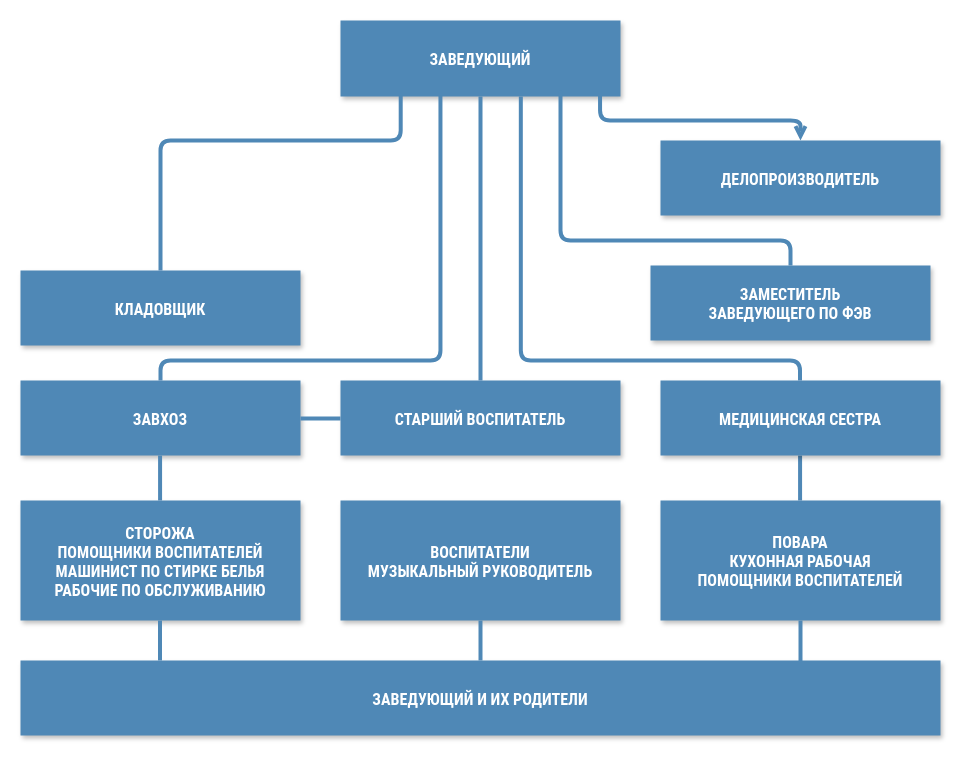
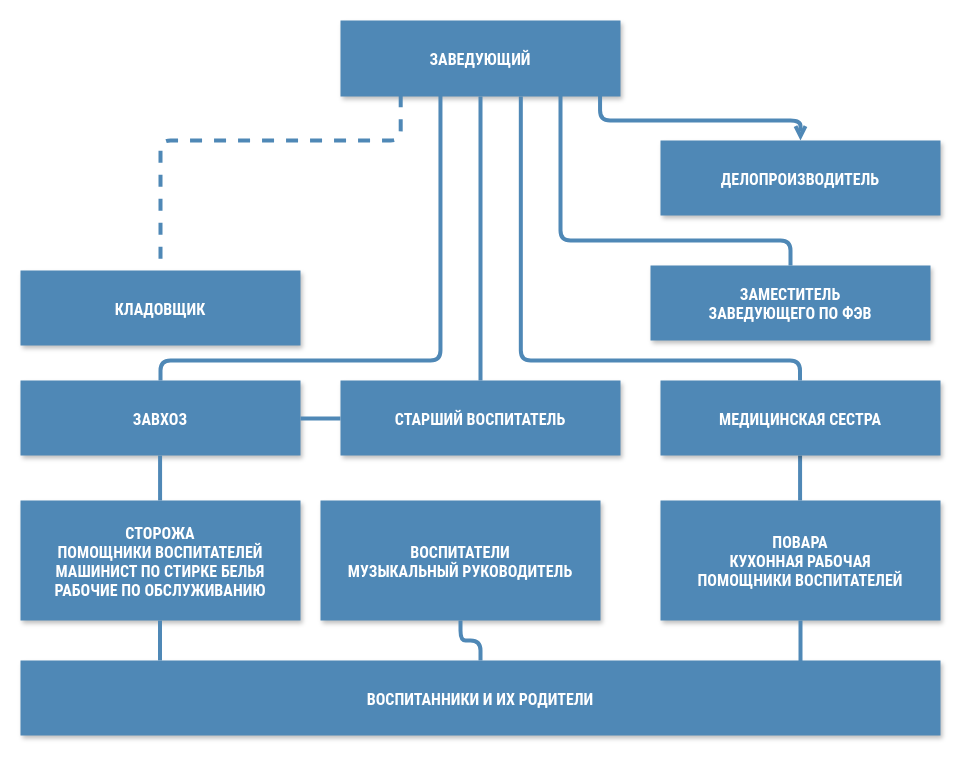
  <mxCell id="0" />
  <mxCell id="1" parent="0" />
  <mxCell id="2" value="ЗАВЕДУЮЩИЙ" style="strokeColor=none;shadow=1;gradientColor=none;fontStyle=1;fontColor=#FFFFFF;fontSize=16;fontFamily=Roboto Condensed;fontSource=https%3A%2F%2Ffonts.googleapis.com%2Fcss%3Ffamily%3DRoboto%2BCondensed;fillColor=#4F88B6;" parent="1" vertex="1"><mxGeometry x="340" y="20" width="280" height="76" as="geometry" /></mxCell>
  <mxCell id="3" value="КЛАДОВЩИК" style="strokeColor=none;shadow=1;gradientColor=none;fontStyle=1;fontColor=#FFFFFF;fontSize=16;fontFamily=Roboto Condensed;fontSource=https%3A%2F%2Ffonts.googleapis.com%2Fcss%3Ffamily%3DRoboto%2BCondensed;fillColor=#4F88B6;" parent="1" vertex="1"><mxGeometry x="20" y="270" width="280" height="75" as="geometry" /></mxCell>
  <mxCell id="4" value="ЗАВХОЗ" style="strokeColor=none;shadow=1;gradientColor=none;fontStyle=1;fontColor=#FFFFFF;fontSize=16;fontFamily=Roboto Condensed;fontSource=https%3A%2F%2Ffonts.googleapis.com%2Fcss%3Ffamily%3DRoboto%2BCondensed;fillColor=#4F88B6;" parent="1" vertex="1"><mxGeometry x="20" y="380" width="280" height="75" as="geometry" /></mxCell>
  <mxCell id="5" value="СТАРШИЙ ВОСПИТАТЕЛЬ" style="strokeColor=none;shadow=1;gradientColor=none;fontStyle=1;fontColor=#FFFFFF;fontSize=16;fontFamily=Roboto Condensed;fontSource=https%3A%2F%2Ffonts.googleapis.com%2Fcss%3Ffamily%3DRoboto%2BCondensed;fillColor=#4F88B6;" parent="1" vertex="1"><mxGeometry x="340" y="380" width="280" height="75" as="geometry" /></mxCell>
- <mxCell id="6" value="ВОСПИТАТЕЛИ&#10;МУЗЫКАЛЬНЫЙ РУКОВОДИТЕЛЬ" style="strokeColor=none;shadow=1;gradientColor=none;fontStyle=1;fontColor=#FFFFFF;fontSize=16;fontFamily=Roboto Condensed;fontSource=https%3A%2F%2Ffonts.googleapis.com%2Fcss%3Ffamily%3DRoboto%2BCondensed;fillColor=#4F88B6;" parent="1" vertex="1"><mxGeometry x="340" y="500" width="280" height="120" as="geometry" /></mxCell>
+ <mxCell id="6" value="ВОСПИТАТЕЛИ&#10;МУЗЫКАЛЬНЫЙ РУКОВОДИТЕЛЬ" style="strokeColor=none;shadow=1;gradientColor=none;fontStyle=1;fontColor=#FFFFFF;fontSize=16;fontFamily=Roboto Condensed;fontSource=https%3A%2F%2Ffonts.googleapis.com%2Fcss%3Ffamily%3DRoboto%2BCondensed;fillColor=#4F88B6;" parent="1" vertex="1"><mxGeometry x="320" y="500" width="280" height="120" as="geometry" /></mxCell>
  <mxCell id="7" value="ДЕЛОПРОИЗВОДИТЕЛЬ" style="strokeColor=none;shadow=1;gradientColor=none;fontStyle=1;fontColor=#FFFFFF;fontSize=16;fontFamily=Roboto Condensed;fontSource=https%3A%2F%2Ffonts.googleapis.com%2Fcss%3Ffamily%3DRoboto%2BCondensed;fillColor=#4F88B6;" parent="1" vertex="1"><mxGeometry x="660" y="140" width="280" height="75" as="geometry" /></mxCell>
  <mxCell id="8" value="ЗАМЕСТИТЕЛЬ&#10;ЗАВЕДУЮЩЕГО ПО ФЭВ" style="strokeColor=none;shadow=1;gradientColor=none;fontStyle=1;fontColor=#FFFFFF;fontSize=16;fontFamily=Roboto Condensed;fontSource=https%3A%2F%2Ffonts.googleapis.com%2Fcss%3Ffamily%3DRoboto%2BCondensed;fillColor=#4F88B6;" parent="1" vertex="1"><mxGeometry x="650" y="265" width="280" height="75" as="geometry" /></mxCell>
- <mxCell id="9" value="ЗАВЕДУЮЩИЙ И ИХ РОДИТЕЛИ" style="strokeColor=none;shadow=1;gradientColor=none;fontStyle=1;fontColor=#FFFFFF;fontSize=16;fontFamily=Roboto Condensed;fontSource=https%3A%2F%2Ffonts.googleapis.com%2Fcss%3Ffamily%3DRoboto%2BCondensed;fillColor=#4F88B6;" parent="1" vertex="1"><mxGeometry x="20" y="660" width="920" height="75" as="geometry" /></mxCell>
- <mxCell id="10" value="" style="edgeStyle=elbowEdgeStyle;elbow=vertical;strokeWidth=4;endArrow=none;endFill=0;fontStyle=1;entryX=0.5;entryY=0;entryDx=0;entryDy=0;strokeColor=#4F88B6;exitX=0.215;exitY=0.984;exitDx=0;exitDy=0;exitPerimeter=0;" parent="1" source="2" target="3" edge="1"><mxGeometry x="22" y="165.5" width="100" height="100" as="geometry"><mxPoint x="360" y="98" as="sourcePoint" /><mxPoint x="142" y="155.5" as="targetPoint" /><Array as="points"><mxPoint x="310" y="140" /></Array></mxGeometry></mxCell>
+ <mxCell id="9" value="ВОСПИТАННИКИ И ИХ РОДИТЕЛИ" style="strokeColor=none;shadow=1;gradientColor=none;fontStyle=1;fontColor=#FFFFFF;fontSize=16;fontFamily=Roboto Condensed;fontSource=https%3A%2F%2Ffonts.googleapis.com%2Fcss%3Ffamily%3DRoboto%2BCondensed;fillColor=#4F88B6;" parent="1" vertex="1"><mxGeometry x="20" y="660" width="920" height="75" as="geometry" /></mxCell>
+ <mxCell id="10" value="" style="edgeStyle=elbowEdgeStyle;elbow=vertical;strokeWidth=4;endArrow=none;endFill=0;fontStyle=1;entryX=0.5;entryY=0;entryDx=0;entryDy=0;strokeColor=#4F88B6;exitX=0.215;exitY=0.984;exitDx=0;exitDy=0;exitPerimeter=0;dashed=1;" parent="1" source="2" target="3" edge="1"><mxGeometry x="22" y="165.5" width="100" height="100" as="geometry"><mxPoint x="360" y="98" as="sourcePoint" /><mxPoint x="142" y="155.5" as="targetPoint" /><Array as="points"><mxPoint x="310" y="140" /></Array></mxGeometry></mxCell>
  <mxCell id="11" value="" style="edgeStyle=elbowEdgeStyle;elbow=vertical;strokeWidth=4;endArrow=none;endFill=0;fontStyle=1;strokeColor=#4F88B6;entryX=0.5;entryY=0;entryDx=0;entryDy=0;exitX=0.357;exitY=0.987;exitDx=0;exitDy=0;exitPerimeter=0;" parent="1" source="2" target="4" edge="1"><mxGeometry x="62" y="165.5" width="100" height="100" as="geometry"><mxPoint x="390" y="140" as="sourcePoint" /><mxPoint x="-98" y="-134.5" as="targetPoint" /><Array as="points"><mxPoint x="280" y="360" /><mxPoint x="310" y="360" /></Array></mxGeometry></mxCell>
  <mxCell id="12" value="" style="edgeStyle=elbowEdgeStyle;elbow=vertical;strokeWidth=4;endArrow=none;endFill=0;fontStyle=1;strokeColor=#4F88B6;" parent="1" source="5" target="4" edge="1"><mxGeometry x="190" y="165.5" width="100" height="100" as="geometry"><mxPoint x="-70" y="-34.5" as="sourcePoint" /><mxPoint x="30" y="-134.5" as="targetPoint" /></mxGeometry></mxCell>
  <mxCell id="13" value="" style="elbow=vertical;strokeWidth=4;endArrow=none;endFill=0;fontStyle=1;strokeColor=#4F88B6;exitX=0.5;exitY=1;exitDx=0;exitDy=0;" parent="1" source="2" target="5" edge="1"><mxGeometry x="22" y="165.5" width="100" height="100" as="geometry"><mxPoint x="480" y="215" as="sourcePoint" /><mxPoint x="512" y="230" as="targetPoint" /></mxGeometry></mxCell>
  <mxCell id="14" value="" style="edgeStyle=elbowEdgeStyle;elbow=vertical;strokeWidth=4;endArrow=none;endFill=0;fontStyle=1;exitX=0.5;exitY=1;exitDx=0;exitDy=0;entryX=0.5;entryY=0;entryDx=0;entryDy=0;strokeColor=#4F88B6;" parent="1" edge="1"><mxGeometry x="509.58" y="175.5" width="100" height="100" as="geometry"><mxPoint x="799.58" y="455" as="sourcePoint" /><mxPoint x="799.58" y="500" as="targetPoint" /><Array as="points"><mxPoint x="839.58" y="470" /></Array></mxGeometry></mxCell>
  <mxCell id="15" value="" style="edgeStyle=elbowEdgeStyle;elbow=vertical;strokeWidth=4;endArrow=none;endFill=0;fontStyle=1;exitX=0.5;exitY=1;exitDx=0;exitDy=0;entryX=0.5;entryY=0;entryDx=0;entryDy=0;strokeColor=#4F88B6;" parent="1" edge="1"><mxGeometry x="-130.42" y="175.5" width="100" height="100" as="geometry"><mxPoint x="159.58" y="455" as="sourcePoint" /><mxPoint x="159.58" y="500" as="targetPoint" /><Array as="points"><mxPoint x="199.58" y="470" /></Array></mxGeometry></mxCell>
  <mxCell id="16" value="МЕДИЦИНСКАЯ СЕСТРА" style="strokeColor=none;shadow=1;gradientColor=none;fontStyle=1;fontColor=#FFFFFF;fontSize=16;fontFamily=Roboto Condensed;fontSource=https%3A%2F%2Ffonts.googleapis.com%2Fcss%3Ffamily%3DRoboto%2BCondensed;fillColor=#4F88B6;" vertex="1" parent="1"><mxGeometry x="660" y="380" width="280" height="75" as="geometry" /></mxCell>
  <mxCell id="17" value="ПОВАРА&#10;КУХОННАЯ РАБОЧАЯ&#10;ПОМОЩНИКИ ВОСПИТАТЕЛЕЙ" style="strokeColor=none;shadow=1;gradientColor=none;fontStyle=1;fontColor=#FFFFFF;fontSize=16;fontFamily=Roboto Condensed;fontSource=https%3A%2F%2Ffonts.googleapis.com%2Fcss%3Ffamily%3DRoboto%2BCondensed;fillColor=#4F88B6;" vertex="1" parent="1"><mxGeometry x="660" y="500" width="280" height="120" as="geometry" /></mxCell>
  <mxCell id="18" value="СТОРОЖА&#10;ПОМОЩНИКИ ВОСПИТАТЕЛЕЙ&#10;МАШИНИСТ ПО СТИРКЕ БЕЛЬЯ&#10;РАБОЧИЕ ПО ОБСЛУЖИВАНИЮ" style="strokeColor=none;shadow=1;gradientColor=none;fontStyle=1;fontColor=#FFFFFF;fontSize=16;fontFamily=Roboto Condensed;fontSource=https%3A%2F%2Ffonts.googleapis.com%2Fcss%3Ffamily%3DRoboto%2BCondensed;fillColor=#4F88B6;" vertex="1" parent="1"><mxGeometry x="20" y="500" width="280" height="120" as="geometry" /></mxCell>
  <mxCell id="19" value="" style="edgeStyle=elbowEdgeStyle;elbow=vertical;strokeWidth=4;endArrow=none;endFill=0;fontStyle=1;entryX=0.5;entryY=0;entryDx=0;entryDy=0;strokeColor=#4F88B6;exitX=0.644;exitY=0.999;exitDx=0;exitDy=0;exitPerimeter=0;" edge="1" parent="1" source="2"><mxGeometry x="509.5" y="55.5" width="100" height="100" as="geometry"><mxPoint x="519" y="120" as="sourcePoint" /><mxPoint x="799.5" y="380" as="targetPoint" /><Array as="points"><mxPoint x="660" y="360" /><mxPoint x="839.5" y="350" /></Array></mxGeometry></mxCell>
  <mxCell id="20" value="" style="edgeStyle=elbowEdgeStyle;elbow=vertical;strokeWidth=4;endArrow=none;endFill=0;fontStyle=1;strokeColor=#4F88B6;" edge="1" parent="1"><mxGeometry x="-351.5" y="235.5" width="100" height="100" as="geometry"><mxPoint x="159.5" y="660" as="sourcePoint" /><mxPoint x="159.5" y="620" as="targetPoint" /><Array as="points" /></mxGeometry></mxCell>
  <mxCell id="21" value="" style="edgeStyle=elbowEdgeStyle;elbow=vertical;strokeWidth=4;endArrow=none;endFill=0;fontStyle=1;strokeColor=#4F88B6;" edge="1" parent="1" source="9" target="6"><mxGeometry x="-341.5" y="245.5" width="100" height="100" as="geometry"><mxPoint x="169.5" y="670" as="sourcePoint" /><mxPoint x="169.5" y="630" as="targetPoint" /><Array as="points" /></mxGeometry></mxCell>
  <mxCell id="22" value="" style="edgeStyle=elbowEdgeStyle;elbow=vertical;strokeWidth=4;endArrow=none;endFill=0;fontStyle=1;strokeColor=#4F88B6;" edge="1" parent="1" target="17"><mxGeometry x="-331.5" y="255.5" width="100" height="100" as="geometry"><mxPoint x="800" y="661" as="sourcePoint" /><mxPoint x="490" y="630" as="targetPoint" /><Array as="points" /></mxGeometry></mxCell>
  <mxCell id="23" value="" style="edgeStyle=elbowEdgeStyle;elbow=vertical;strokeWidth=4;endArrow=none;endFill=0;fontStyle=1;strokeColor=#4F88B6;entryX=0.5;entryY=0;entryDx=0;entryDy=0;" edge="1" parent="1" target="8"><mxGeometry x="552.38" y="52.54" width="100" height="100" as="geometry"><mxPoint x="560" y="90" as="sourcePoint" /><mxPoint x="800" y="250" as="targetPoint" /><Array as="points"><mxPoint x="690" y="240" /><mxPoint x="882.38" y="347.04" /></Array></mxGeometry></mxCell>
  <mxCell id="24" value="" style="edgeStyle=elbowEdgeStyle;elbow=vertical;strokeWidth=4;endArrow=open;endFill=0;fontStyle=1;exitX=0.927;exitY=0.994;exitDx=0;exitDy=0;strokeColor=#4F88B6;exitPerimeter=0;entryX=0.5;entryY=0;entryDx=0;entryDy=0;" edge="1" parent="1" source="2" target="7"><mxGeometry x="562.38" y="62.54" width="100" height="100" as="geometry"><mxPoint x="590" y="106.004" as="sourcePoint" /><mxPoint x="810" y="270" as="targetPoint" /><Array as="points"><mxPoint x="690" y="120" /><mxPoint x="892.38" y="357.04" /></Array></mxGeometry></mxCell>
